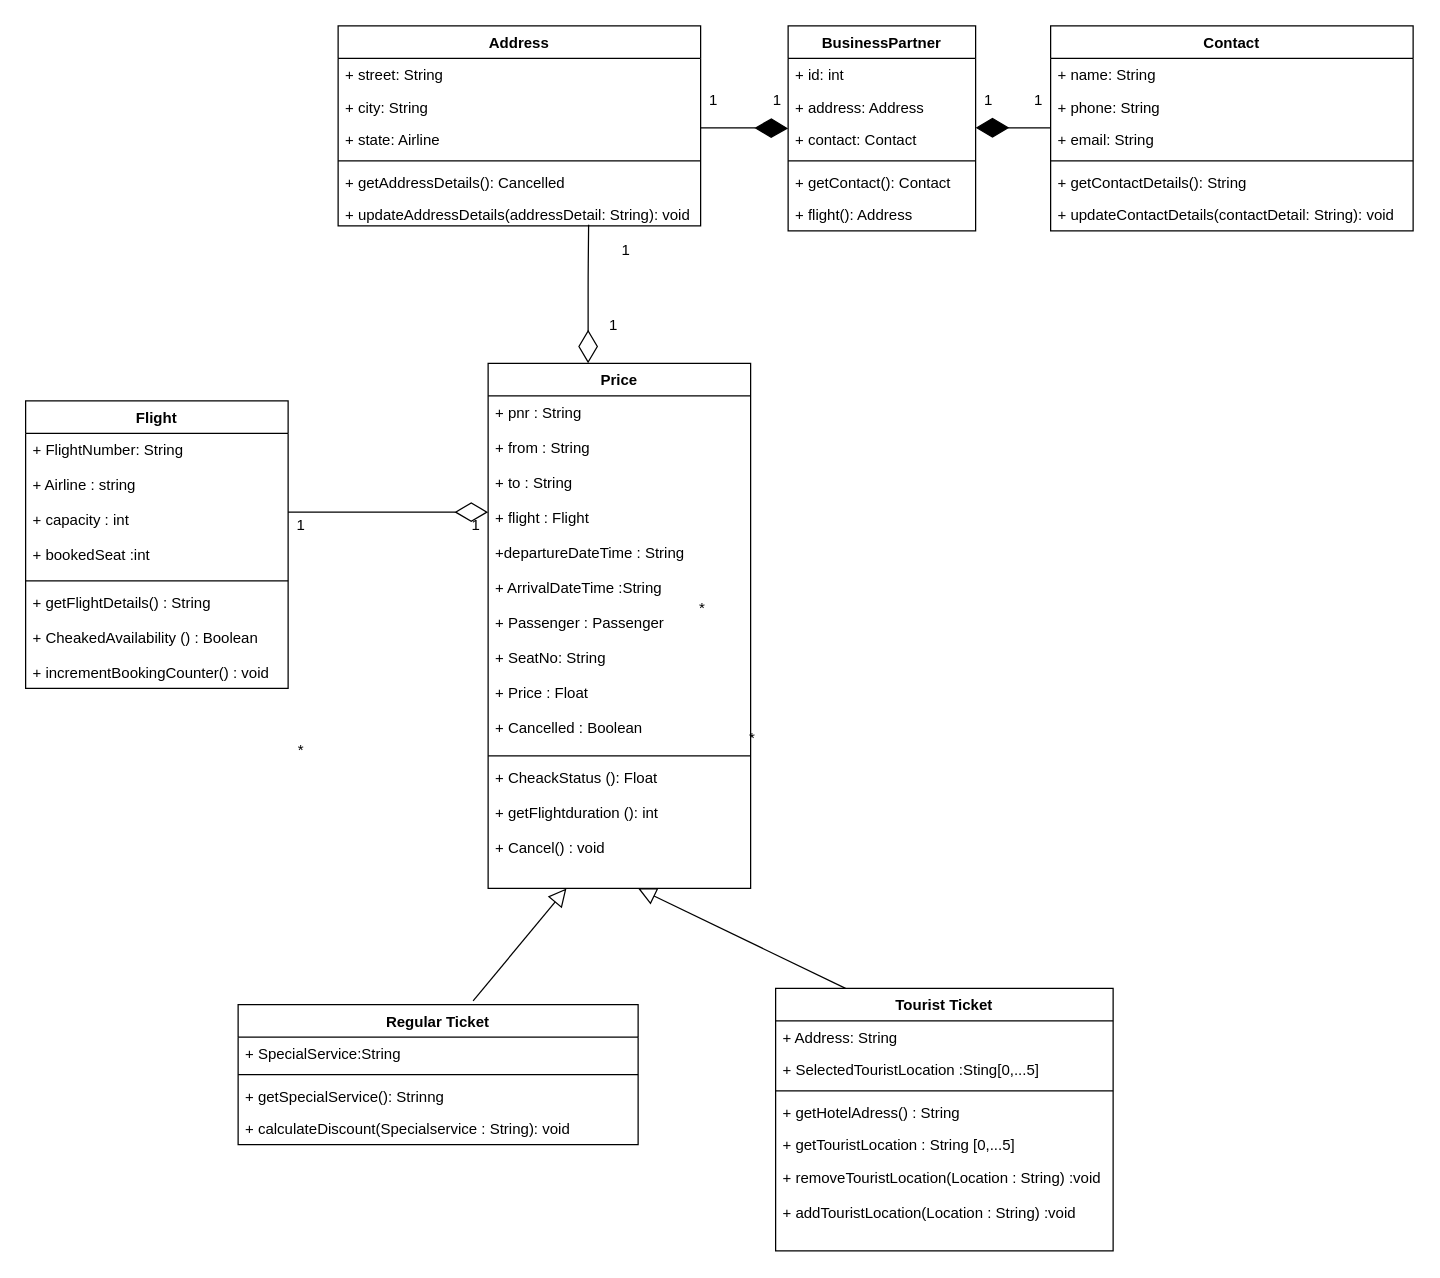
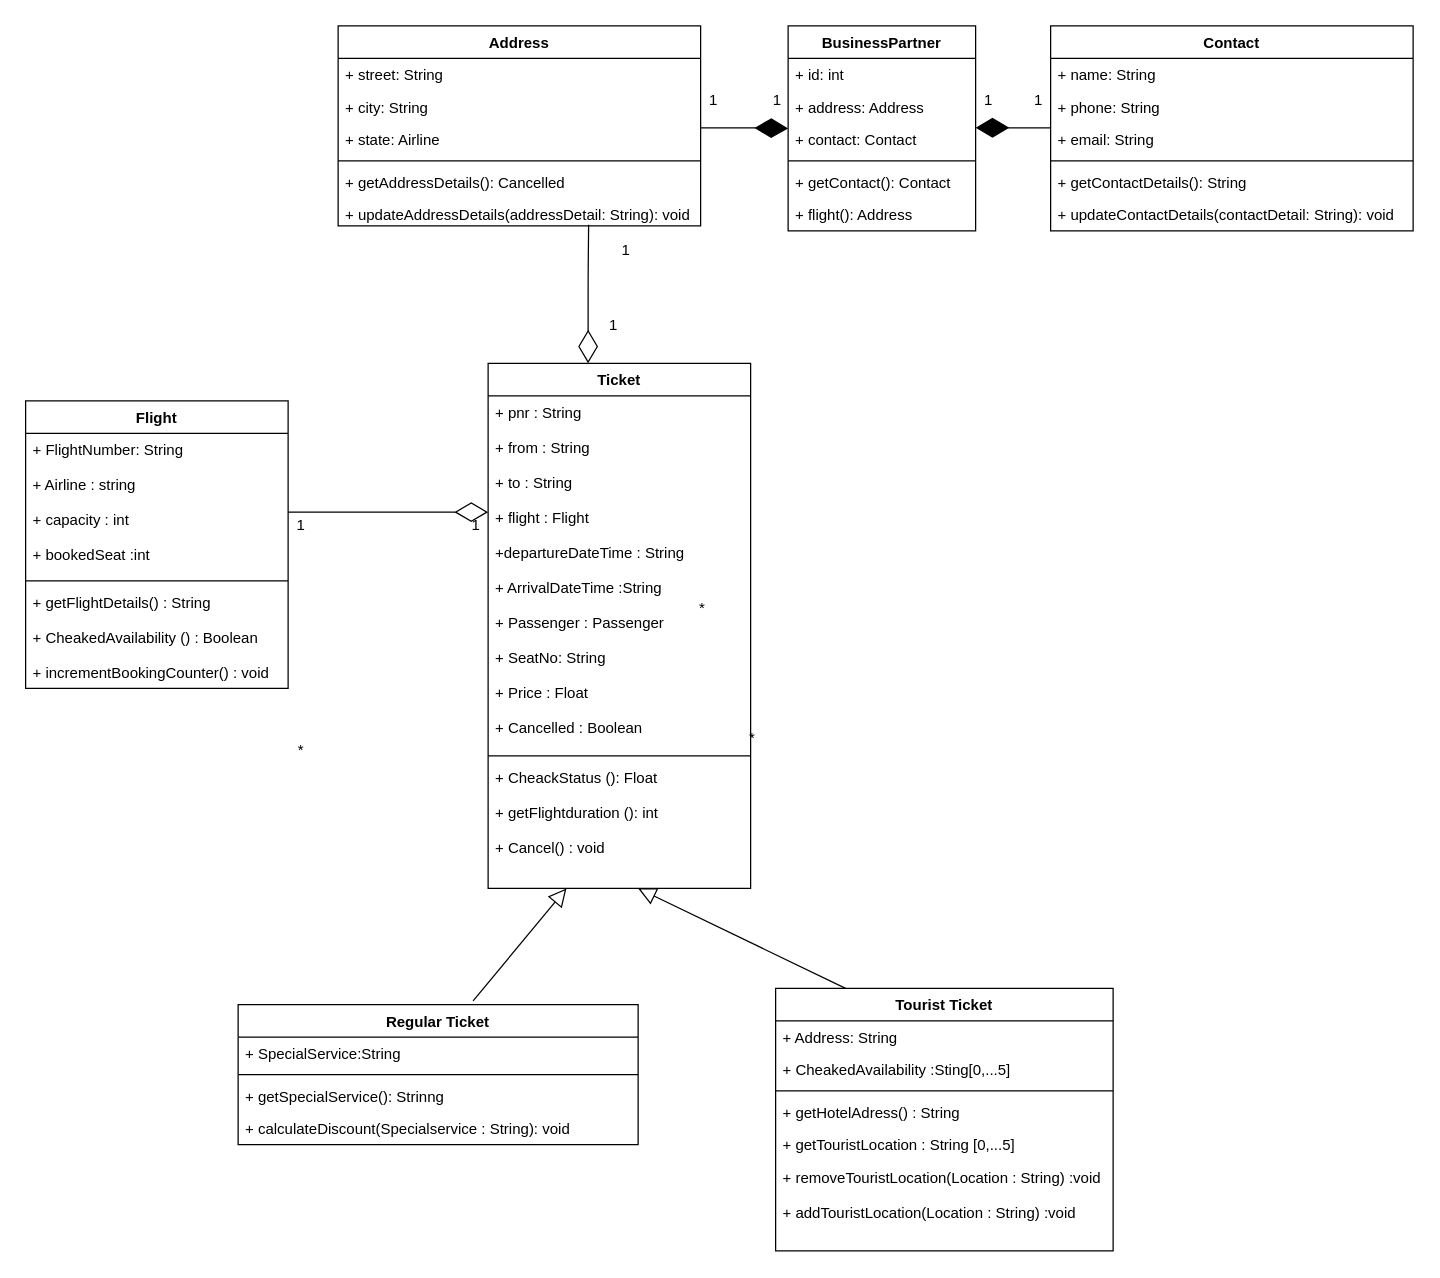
  <mxCell id="0" />
  <mxCell id="1" parent="0" />
  <mxCell id="2" value="Flight" style="swimlane;fontStyle=1;align=center;verticalAlign=top;childLayout=stackLayout;horizontal=1;startSize=26;horizontalStack=0;resizeParent=1;resizeParentMax=0;resizeLast=0;collapsible=1;marginBottom=0;" parent="1" vertex="1"><mxGeometry x="20" y="320" width="210" height="230" as="geometry" /></mxCell>
  <mxCell id="3" value="+ FlightNumber: String&#10;&#10;+ Airline : string&#10;&#10;+ capacity : int&#10;&#10;+ bookedSeat :int&#10;&#10;&#10;&#10;&#10;&#10;&#10;&#10;&#10;&#10;&#10;&#10;&#10;&#10;&#10;&#10;&#10;&#10;&#10;" style="text;strokeColor=none;fillColor=none;align=left;verticalAlign=top;spacingLeft=4;spacingRight=4;overflow=hidden;rotatable=0;points=[[0,0.5],[1,0.5]];portConstraint=eastwest;" parent="2" vertex="1"><mxGeometry y="26" width="210" height="114" as="geometry" /></mxCell>
  <mxCell id="4" value="" style="line;strokeWidth=1;fillColor=none;align=left;verticalAlign=middle;spacingTop=-1;spacingLeft=3;spacingRight=3;rotatable=0;labelPosition=right;points=[];portConstraint=eastwest;" parent="2" vertex="1"><mxGeometry y="140" width="210" height="8" as="geometry" /></mxCell>
  <mxCell id="5" value="+ getFlightDetails() : String&#10;&#10;+ CheakedAvailability () : Boolean&#10;&#10;+ incrementBookingCounter() : void&#10;&#10;&#10;&#10;&#10;&#10;&#10;&#10;&#10;&#10;&#10;&#10;&#10;" style="text;strokeColor=none;fillColor=none;align=left;verticalAlign=top;spacingLeft=4;spacingRight=4;overflow=hidden;rotatable=0;points=[[0,0.5],[1,0.5]];portConstraint=eastwest;" parent="2" vertex="1"><mxGeometry y="148" width="210" height="82" as="geometry" /></mxCell>
- <mxCell id="6" value="Price" style="swimlane;fontStyle=1;align=center;verticalAlign=top;childLayout=stackLayout;horizontal=1;startSize=26;horizontalStack=0;resizeParent=1;resizeParentMax=0;resizeLast=0;collapsible=1;marginBottom=0;" parent="1" vertex="1"><mxGeometry x="390" y="290" width="210" height="420" as="geometry" /></mxCell>
+ <mxCell id="6" value="Ticket" style="swimlane;fontStyle=1;align=center;verticalAlign=top;childLayout=stackLayout;horizontal=1;startSize=26;horizontalStack=0;resizeParent=1;resizeParentMax=0;resizeLast=0;collapsible=1;marginBottom=0;" parent="1" vertex="1"><mxGeometry x="390" y="290" width="210" height="420" as="geometry" /></mxCell>
  <mxCell id="7" value="+ pnr : String&#10;&#10;+ from : String &#10;&#10;+ to : String&#10;&#10;+ flight : Flight&#10;&#10;+departureDateTime : String&#10;&#10;+ ArrivalDateTime :String&#10;&#10;+ Passenger : Passenger&#10;&#10;+ SeatNo: String&#10;&#10;+ Price : Float&#10;&#10;+ Cancelled : Boolean&#10;&#10;&#10;&#10;&#10;&#10;&#10;&#10;&#10;&#10;&#10;&#10;&#10;&#10;&#10;&#10;&#10;&#10;&#10;&#10;&#10;&#10;&#10;&#10;&#10;" style="text;strokeColor=none;fillColor=none;align=left;verticalAlign=top;spacingLeft=4;spacingRight=4;overflow=hidden;rotatable=0;points=[[0,0.5],[1,0.5]];portConstraint=eastwest;" parent="6" vertex="1"><mxGeometry y="26" width="210" height="284" as="geometry" /></mxCell>
  <mxCell id="8" value="" style="line;strokeWidth=1;fillColor=none;align=left;verticalAlign=middle;spacingTop=-1;spacingLeft=3;spacingRight=3;rotatable=0;labelPosition=right;points=[];portConstraint=eastwest;" parent="6" vertex="1"><mxGeometry y="310" width="210" height="8" as="geometry" /></mxCell>
  <mxCell id="9" value="+ CheackStatus (): Float&#10;&#10;+ getFlightduration (): int&#10;&#10;+ Cancel() : void" style="text;strokeColor=none;fillColor=none;align=left;verticalAlign=top;spacingLeft=4;spacingRight=4;overflow=hidden;rotatable=0;points=[[0,0.5],[1,0.5]];portConstraint=eastwest;" parent="6" vertex="1"><mxGeometry y="318" width="210" height="102" as="geometry" /></mxCell>
  <mxCell id="10" value="Tourist Ticket" style="swimlane;fontStyle=1;align=center;verticalAlign=top;childLayout=stackLayout;horizontal=1;startSize=26;horizontalStack=0;resizeParent=1;resizeParentMax=0;resizeLast=0;collapsible=1;marginBottom=0;" parent="1" vertex="1"><mxGeometry x="620" y="790" width="270" height="210" as="geometry"><mxRectangle x="200" y="120" width="80" height="26" as="alternateBounds" /></mxGeometry></mxCell>
  <mxCell id="11" value="+ Address: String" style="text;strokeColor=none;fillColor=none;align=left;verticalAlign=top;spacingLeft=4;spacingRight=4;overflow=hidden;rotatable=0;points=[[0,0.5],[1,0.5]];portConstraint=eastwest;" parent="10" vertex="1"><mxGeometry y="26" width="270" height="26" as="geometry" /></mxCell>
- <mxCell id="12" value="+ SelectedTouristLocation :Sting[0,...5]" style="text;strokeColor=none;fillColor=none;align=left;verticalAlign=top;spacingLeft=4;spacingRight=4;overflow=hidden;rotatable=0;points=[[0,0.5],[1,0.5]];portConstraint=eastwest;" parent="10" vertex="1"><mxGeometry y="52" width="270" height="26" as="geometry" /></mxCell>
+ <mxCell id="12" value="+ CheakedAvailability :Sting[0,...5]" style="text;strokeColor=none;fillColor=none;align=left;verticalAlign=top;spacingLeft=4;spacingRight=4;overflow=hidden;rotatable=0;points=[[0,0.5],[1,0.5]];portConstraint=eastwest;" parent="10" vertex="1"><mxGeometry y="52" width="270" height="26" as="geometry" /></mxCell>
  <mxCell id="13" value="" style="line;strokeWidth=1;fillColor=none;align=left;verticalAlign=middle;spacingTop=-1;spacingLeft=3;spacingRight=3;rotatable=0;labelPosition=right;points=[];portConstraint=eastwest;" parent="10" vertex="1"><mxGeometry y="78" width="270" height="8" as="geometry" /></mxCell>
  <mxCell id="14" value="+ getHotelAdress() : String" style="text;strokeColor=none;fillColor=none;align=left;verticalAlign=top;spacingLeft=4;spacingRight=4;overflow=hidden;rotatable=0;points=[[0,0.5],[1,0.5]];portConstraint=eastwest;" parent="10" vertex="1"><mxGeometry y="86" width="270" height="26" as="geometry" /></mxCell>
  <mxCell id="15" value="+ getTouristLocation : String [0,...5]" style="text;strokeColor=none;fillColor=none;align=left;verticalAlign=top;spacingLeft=4;spacingRight=4;overflow=hidden;rotatable=0;points=[[0,0.5],[1,0.5]];portConstraint=eastwest;" parent="10" vertex="1"><mxGeometry y="112" width="270" height="26" as="geometry" /></mxCell>
  <mxCell id="16" value="+ removeTouristLocation(Location : String) :void&#10;&#10;+ addTouristLocation(Location : String) :void" style="text;strokeColor=none;fillColor=none;align=left;verticalAlign=top;spacingLeft=4;spacingRight=4;overflow=hidden;rotatable=0;points=[[0,0.5],[1,0.5]];portConstraint=eastwest;" parent="10" vertex="1"><mxGeometry y="138" width="270" height="72" as="geometry" /></mxCell>
  <mxCell id="17" value="1" style="text;html=1;align=center;verticalAlign=middle;resizable=0;points=[];autosize=1;" parent="1" vertex="1"><mxGeometry x="230" y="410" width="20" height="20" as="geometry" /></mxCell>
  <mxCell id="18" value="1" style="text;html=1;align=center;verticalAlign=middle;resizable=0;points=[];autosize=1;" parent="1" vertex="1"><mxGeometry x="370" y="410" width="20" height="20" as="geometry" /></mxCell>
  <mxCell id="19" value="*" style="text;html=1;align=center;verticalAlign=middle;resizable=0;points=[];autosize=1;" parent="1" vertex="1"><mxGeometry x="230" y="590" width="20" height="20" as="geometry" /></mxCell>
  <mxCell id="20" value="*" style="text;html=1;align=center;verticalAlign=middle;resizable=0;points=[];autosize=1;" parent="1" vertex="1"><mxGeometry x="591" y="580" width="20" height="20" as="geometry" /></mxCell>
  <mxCell id="21" value="Address" style="swimlane;fontStyle=1;align=center;verticalAlign=top;childLayout=stackLayout;horizontal=1;startSize=26;horizontalStack=0;resizeParent=1;resizeParentMax=0;resizeLast=0;collapsible=1;marginBottom=0;" parent="1" vertex="1"><mxGeometry x="270" y="20" width="290" height="160" as="geometry"><mxRectangle x="200" y="120" width="80" height="26" as="alternateBounds" /></mxGeometry></mxCell>
  <mxCell id="22" value="+ street: String" style="text;strokeColor=none;fillColor=none;align=left;verticalAlign=top;spacingLeft=4;spacingRight=4;overflow=hidden;rotatable=0;points=[[0,0.5],[1,0.5]];portConstraint=eastwest;" parent="21" vertex="1"><mxGeometry y="26" width="290" height="26" as="geometry" /></mxCell>
  <mxCell id="23" value="+ city: String" style="text;strokeColor=none;fillColor=none;align=left;verticalAlign=top;spacingLeft=4;spacingRight=4;overflow=hidden;rotatable=0;points=[[0,0.5],[1,0.5]];portConstraint=eastwest;" parent="21" vertex="1"><mxGeometry y="52" width="290" height="26" as="geometry" /></mxCell>
  <mxCell id="24" value="+ state: Airline" style="text;strokeColor=none;fillColor=none;align=left;verticalAlign=top;spacingLeft=4;spacingRight=4;overflow=hidden;rotatable=0;points=[[0,0.5],[1,0.5]];portConstraint=eastwest;" parent="21" vertex="1"><mxGeometry y="78" width="290" height="26" as="geometry" /></mxCell>
  <mxCell id="25" value="" style="line;strokeWidth=1;fillColor=none;align=left;verticalAlign=middle;spacingTop=-1;spacingLeft=3;spacingRight=3;rotatable=0;labelPosition=right;points=[];portConstraint=eastwest;" parent="21" vertex="1"><mxGeometry y="104" width="290" height="8" as="geometry" /></mxCell>
  <mxCell id="26" value="+ getAddressDetails(): Cancelled" style="text;strokeColor=none;fillColor=none;align=left;verticalAlign=top;spacingLeft=4;spacingRight=4;overflow=hidden;rotatable=0;points=[[0,0.5],[1,0.5]];portConstraint=eastwest;" parent="21" vertex="1"><mxGeometry y="112" width="290" height="26" as="geometry" /></mxCell>
  <mxCell id="27" value="+ updateAddressDetails(addressDetail: String): void" style="text;strokeColor=none;fillColor=none;align=left;verticalAlign=top;spacingLeft=4;spacingRight=4;overflow=hidden;rotatable=0;points=[[0,0.5],[1,0.5]];portConstraint=eastwest;" parent="21" vertex="1"><mxGeometry y="138" width="290" height="22" as="geometry" /></mxCell>
  <mxCell id="28" value="BusinessPartner" style="swimlane;fontStyle=1;align=center;verticalAlign=top;childLayout=stackLayout;horizontal=1;startSize=26;horizontalStack=0;resizeParent=1;resizeParentMax=0;resizeLast=0;collapsible=1;marginBottom=0;" parent="1" vertex="1"><mxGeometry x="630" y="20" width="150" height="164" as="geometry"><mxRectangle x="200" y="120" width="80" height="26" as="alternateBounds" /></mxGeometry></mxCell>
  <mxCell id="29" value="+ id: int" style="text;strokeColor=none;fillColor=none;align=left;verticalAlign=top;spacingLeft=4;spacingRight=4;overflow=hidden;rotatable=0;points=[[0,0.5],[1,0.5]];portConstraint=eastwest;" parent="28" vertex="1"><mxGeometry y="26" width="150" height="26" as="geometry" /></mxCell>
  <mxCell id="30" value="+ address: Address" style="text;strokeColor=none;fillColor=none;align=left;verticalAlign=top;spacingLeft=4;spacingRight=4;overflow=hidden;rotatable=0;points=[[0,0.5],[1,0.5]];portConstraint=eastwest;" parent="28" vertex="1"><mxGeometry y="52" width="150" height="26" as="geometry" /></mxCell>
  <mxCell id="31" value="+ contact: Contact" style="text;strokeColor=none;fillColor=none;align=left;verticalAlign=top;spacingLeft=4;spacingRight=4;overflow=hidden;rotatable=0;points=[[0,0.5],[1,0.5]];portConstraint=eastwest;" parent="28" vertex="1"><mxGeometry y="78" width="150" height="26" as="geometry" /></mxCell>
  <mxCell id="32" value="" style="line;strokeWidth=1;fillColor=none;align=left;verticalAlign=middle;spacingTop=-1;spacingLeft=3;spacingRight=3;rotatable=0;labelPosition=right;points=[];portConstraint=eastwest;" parent="28" vertex="1"><mxGeometry y="104" width="150" height="8" as="geometry" /></mxCell>
  <mxCell id="33" value="+ getContact(): Contact" style="text;strokeColor=none;fillColor=none;align=left;verticalAlign=top;spacingLeft=4;spacingRight=4;overflow=hidden;rotatable=0;points=[[0,0.5],[1,0.5]];portConstraint=eastwest;" parent="28" vertex="1"><mxGeometry y="112" width="150" height="26" as="geometry" /></mxCell>
  <mxCell id="34" value="+ flight(): Address" style="text;strokeColor=none;fillColor=none;align=left;verticalAlign=top;spacingLeft=4;spacingRight=4;overflow=hidden;rotatable=0;points=[[0,0.5],[1,0.5]];portConstraint=eastwest;" parent="28" vertex="1"><mxGeometry y="138" width="150" height="26" as="geometry" /></mxCell>
  <mxCell id="35" value="Contact" style="swimlane;fontStyle=1;align=center;verticalAlign=top;childLayout=stackLayout;horizontal=1;startSize=26;horizontalStack=0;resizeParent=1;resizeParentMax=0;resizeLast=0;collapsible=1;marginBottom=0;" parent="1" vertex="1"><mxGeometry x="840" y="20" width="290" height="164" as="geometry"><mxRectangle x="200" y="120" width="80" height="26" as="alternateBounds" /></mxGeometry></mxCell>
  <mxCell id="36" value="+ name: String" style="text;strokeColor=none;fillColor=none;align=left;verticalAlign=top;spacingLeft=4;spacingRight=4;overflow=hidden;rotatable=0;points=[[0,0.5],[1,0.5]];portConstraint=eastwest;" parent="35" vertex="1"><mxGeometry y="26" width="290" height="26" as="geometry" /></mxCell>
  <mxCell id="37" value="+ phone: String" style="text;strokeColor=none;fillColor=none;align=left;verticalAlign=top;spacingLeft=4;spacingRight=4;overflow=hidden;rotatable=0;points=[[0,0.5],[1,0.5]];portConstraint=eastwest;" parent="35" vertex="1"><mxGeometry y="52" width="290" height="26" as="geometry" /></mxCell>
  <mxCell id="38" value="+ email: String" style="text;strokeColor=none;fillColor=none;align=left;verticalAlign=top;spacingLeft=4;spacingRight=4;overflow=hidden;rotatable=0;points=[[0,0.5],[1,0.5]];portConstraint=eastwest;" parent="35" vertex="1"><mxGeometry y="78" width="290" height="26" as="geometry" /></mxCell>
  <mxCell id="39" value="" style="line;strokeWidth=1;fillColor=none;align=left;verticalAlign=middle;spacingTop=-1;spacingLeft=3;spacingRight=3;rotatable=0;labelPosition=right;points=[];portConstraint=eastwest;" parent="35" vertex="1"><mxGeometry y="104" width="290" height="8" as="geometry" /></mxCell>
  <mxCell id="40" value="+ getContactDetails(): String" style="text;strokeColor=none;fillColor=none;align=left;verticalAlign=top;spacingLeft=4;spacingRight=4;overflow=hidden;rotatable=0;points=[[0,0.5],[1,0.5]];portConstraint=eastwest;" parent="35" vertex="1"><mxGeometry y="112" width="290" height="26" as="geometry" /></mxCell>
  <mxCell id="41" value="+ updateContactDetails(contactDetail: String): void" style="text;strokeColor=none;fillColor=none;align=left;verticalAlign=top;spacingLeft=4;spacingRight=4;overflow=hidden;rotatable=0;points=[[0,0.5],[1,0.5]];portConstraint=eastwest;" parent="35" vertex="1"><mxGeometry y="138" width="290" height="26" as="geometry" /></mxCell>
  <mxCell id="42" value="" style="endArrow=diamondThin;endFill=1;endSize=24;html=1;" parent="1" edge="1"><mxGeometry width="160" relative="1" as="geometry"><mxPoint x="560" y="101.5" as="sourcePoint" /><mxPoint x="630" y="102" as="targetPoint" /><Array as="points"><mxPoint x="590" y="101.5" /></Array></mxGeometry></mxCell>
  <mxCell id="43" value="" style="endArrow=diamondThin;endFill=1;endSize=24;html=1;strokeColor=none;" parent="1" edge="1"><mxGeometry width="160" relative="1" as="geometry"><mxPoint x="460" y="310" as="sourcePoint" /><mxPoint x="620" y="310" as="targetPoint" /></mxGeometry></mxCell>
  <mxCell id="44" value="Regular Ticket" style="swimlane;fontStyle=1;align=center;verticalAlign=top;childLayout=stackLayout;horizontal=1;startSize=26;horizontalStack=0;resizeParent=1;resizeParentMax=0;resizeLast=0;collapsible=1;marginBottom=0;" parent="1" vertex="1"><mxGeometry x="190" y="803" width="320" height="112" as="geometry"><mxRectangle x="200" y="120" width="80" height="26" as="alternateBounds" /></mxGeometry></mxCell>
  <mxCell id="45" value="+ SpecialService:String" style="text;strokeColor=none;fillColor=none;align=left;verticalAlign=top;spacingLeft=4;spacingRight=4;overflow=hidden;rotatable=0;points=[[0,0.5],[1,0.5]];portConstraint=eastwest;" parent="44" vertex="1"><mxGeometry y="26" width="320" height="26" as="geometry" /></mxCell>
  <mxCell id="46" value="" style="line;strokeWidth=1;fillColor=none;align=left;verticalAlign=middle;spacingTop=-1;spacingLeft=3;spacingRight=3;rotatable=0;labelPosition=right;points=[];portConstraint=eastwest;" parent="44" vertex="1"><mxGeometry y="52" width="320" height="8" as="geometry" /></mxCell>
  <mxCell id="47" value="+ getSpecialService(): Strinng" style="text;strokeColor=none;fillColor=none;align=left;verticalAlign=top;spacingLeft=4;spacingRight=4;overflow=hidden;rotatable=0;points=[[0,0.5],[1,0.5]];portConstraint=eastwest;" parent="44" vertex="1"><mxGeometry y="60" width="320" height="26" as="geometry" /></mxCell>
  <mxCell id="48" value="+ calculateDiscount(Specialservice : String): void" style="text;strokeColor=none;fillColor=none;align=left;verticalAlign=top;spacingLeft=4;spacingRight=4;overflow=hidden;rotatable=0;points=[[0,0.5],[1,0.5]];portConstraint=eastwest;" parent="44" vertex="1"><mxGeometry y="86" width="320" height="26" as="geometry" /></mxCell>
  <mxCell id="49" value="" style="endArrow=diamondThin;endFill=1;endSize=24;html=1;exitX=0;exitY=0.5;exitDx=0;exitDy=0;entryX=1;entryY=0.5;entryDx=0;entryDy=0;verticalAlign=bottom;" parent="1" edge="1"><mxGeometry width="160" relative="1" as="geometry"><mxPoint x="840" y="101.5" as="sourcePoint" /><mxPoint x="780" y="101.5" as="targetPoint" /></mxGeometry></mxCell>
  <mxCell id="50" value="1" style="text;html=1;align=center;verticalAlign=middle;resizable=0;points=[];autosize=1;" parent="1" vertex="1"><mxGeometry x="560" y="70" width="20" height="20" as="geometry" /></mxCell>
  <mxCell id="51" value="1" style="text;html=1;align=center;verticalAlign=middle;resizable=0;points=[];autosize=1;" parent="1" vertex="1"><mxGeometry x="611" y="70" width="20" height="20" as="geometry" /></mxCell>
  <mxCell id="52" value="1" style="text;html=1;align=center;verticalAlign=middle;resizable=0;points=[];autosize=1;" parent="1" vertex="1"><mxGeometry x="820" y="70" width="20" height="20" as="geometry" /></mxCell>
  <mxCell id="53" value="1" style="text;html=1;align=center;verticalAlign=middle;resizable=0;points=[];autosize=1;" parent="1" vertex="1"><mxGeometry x="780" y="70" width="20" height="20" as="geometry" /></mxCell>
  <mxCell id="54" value="*" style="text;html=1;align=center;verticalAlign=middle;resizable=0;points=[];autosize=1;" parent="1" vertex="1"><mxGeometry x="551" y="476" width="20" height="20" as="geometry" /></mxCell>
  <mxCell id="55" value="" style="endArrow=diamondThin;endFill=0;endSize=24;html=1;" parent="1" edge="1"><mxGeometry width="160" relative="1" as="geometry"><mxPoint x="230" y="409" as="sourcePoint" /><mxPoint x="390" y="409" as="targetPoint" /><Array as="points"><mxPoint x="320" y="409" /></Array></mxGeometry></mxCell>
  <mxCell id="56" value="" style="edgeStyle=none;html=1;endSize=12;endArrow=block;endFill=0;" parent="1" target="9" edge="1"><mxGeometry width="160" relative="1" as="geometry"><mxPoint x="378" y="800" as="sourcePoint" /><mxPoint x="429.237" y="630" as="targetPoint" /></mxGeometry></mxCell>
  <mxCell id="57" value="" style="edgeStyle=none;html=1;endSize=12;endArrow=block;endFill=0;exitX=0.5;exitY=0;exitDx=0;exitDy=0;" parent="1" edge="1"><mxGeometry width="160" relative="1" as="geometry"><mxPoint x="675.97" y="790" as="sourcePoint" /><mxPoint x="510" y="710" as="targetPoint" /></mxGeometry></mxCell>
  <mxCell id="58" value="" style="endArrow=diamondThin;endFill=0;endSize=24;html=1;strokeColor=#000000;verticalAlign=bottom;entryX=0.381;entryY=0;entryDx=0;entryDy=0;entryPerimeter=0;exitX=0.691;exitY=0.96;exitDx=0;exitDy=0;exitPerimeter=0;" edge="1" parent="1" source="27" target="6"><mxGeometry width="160" relative="1" as="geometry"><mxPoint x="470" y="186" as="sourcePoint" /><mxPoint x="467" y="290" as="targetPoint" /><Array as="points"><mxPoint x="470" y="220" /></Array></mxGeometry></mxCell>
  <mxCell id="59" value="1" style="text;html=1;align=center;verticalAlign=middle;resizable=0;points=[];autosize=1;strokeColor=none;fillColor=none;" vertex="1" parent="1"><mxGeometry x="480" y="250" width="20" height="20" as="geometry" /></mxCell>
  <mxCell id="60" value="1" style="text;html=1;align=center;verticalAlign=middle;resizable=0;points=[];autosize=1;strokeColor=none;fillColor=none;" vertex="1" parent="1"><mxGeometry x="490" y="190" width="20" height="20" as="geometry" /></mxCell>
